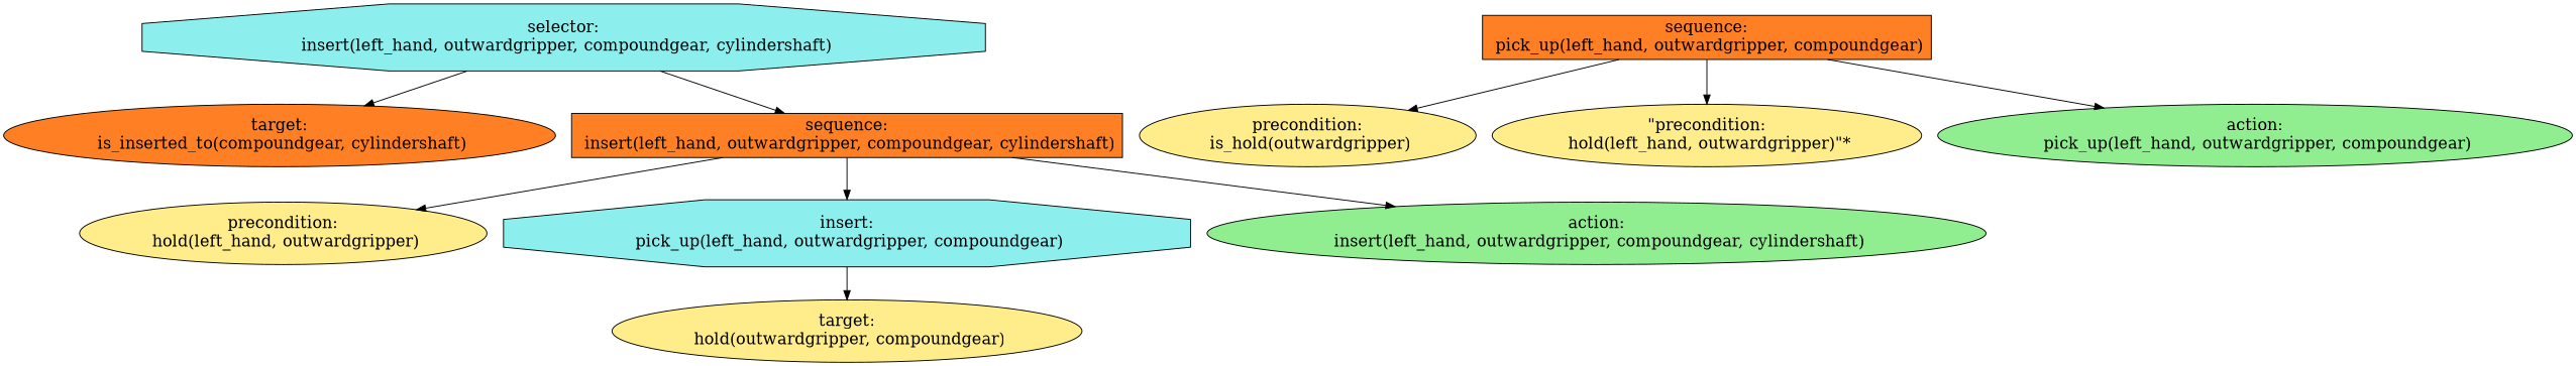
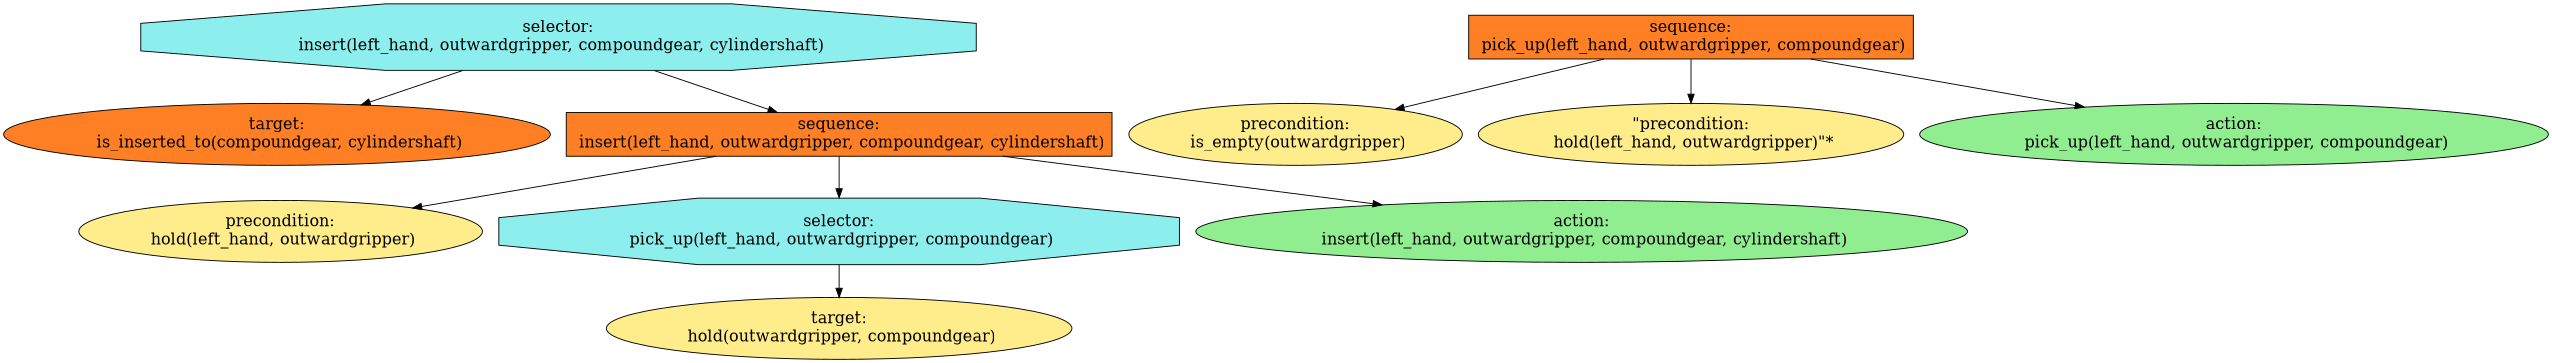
  digraph {
    fontname="times-roman"
    ordering=out
    node [fillcolor=lightgoldenrod1 fontcolor=black fontname="times-roman" fontsize=18 shape=ellipse style=filled]
    edge [fontname="times-roman"]
    n1 [fillcolor=darkslategray2 label="selector:\n insert(left_hand, outwardgripper, compoundgear, cylindershaft)" shape=octagon]
    n2 [fillcolor=chocolate1 label="target:\n is_inserted_to(compoundgear, cylindershaft)"]
    n3 [fillcolor=chocolate1 label="sequence:\n insert(left_hand, outwardgripper, compoundgear, cylindershaft)" shape=box]
    n4 [label="precondition:\n hold(left_hand, outwardgripper)"]
-   n5 [fillcolor=darkslategray2 label="insert:\n pick_up(left_hand, outwardgripper, compoundgear)" shape=octagon]
+   n5 [fillcolor=darkslategray2 label="selector:\n pick_up(left_hand, outwardgripper, compoundgear)" shape=octagon]
    n6 [fillcolor=lightgreen label="action:\n insert(left_hand, outwardgripper, compoundgear, cylindershaft)"]
    n7 [label="target:\n hold(outwardgripper, compoundgear)"]
    n8 [fillcolor=chocolate1 label="sequence:\n pick_up(left_hand, outwardgripper, compoundgear)" shape=box]
-   n9 [label="precondition:\n is_hold(outwardgripper)"]
+   n9 [label="precondition:\n is_empty(outwardgripper)"]
    n10 [label="\"precondition:\n hold(left_hand, outwardgripper)\"*"]
    n11 [fillcolor=lightgreen label="action:\n pick_up(left_hand, outwardgripper, compoundgear)"]
    n1 -> n2
    n1 -> n3
    n3 -> n4
    n3 -> n5
    n3 -> n6
    n5 -> n7
    n8 -> n9
    n8 -> n10
    n8 -> n11
  }
